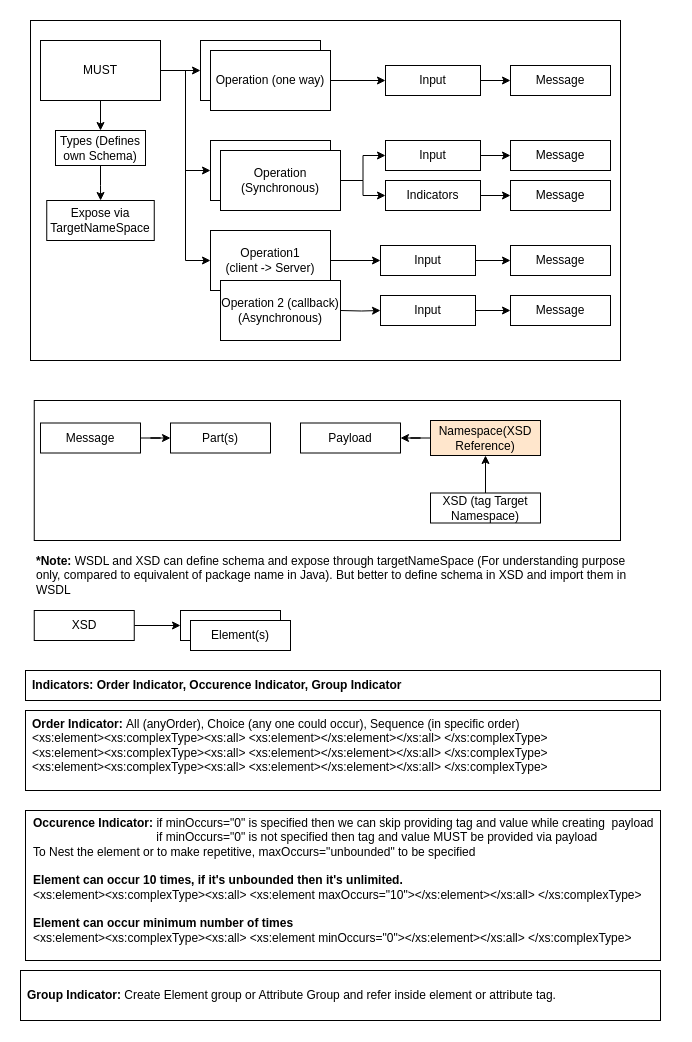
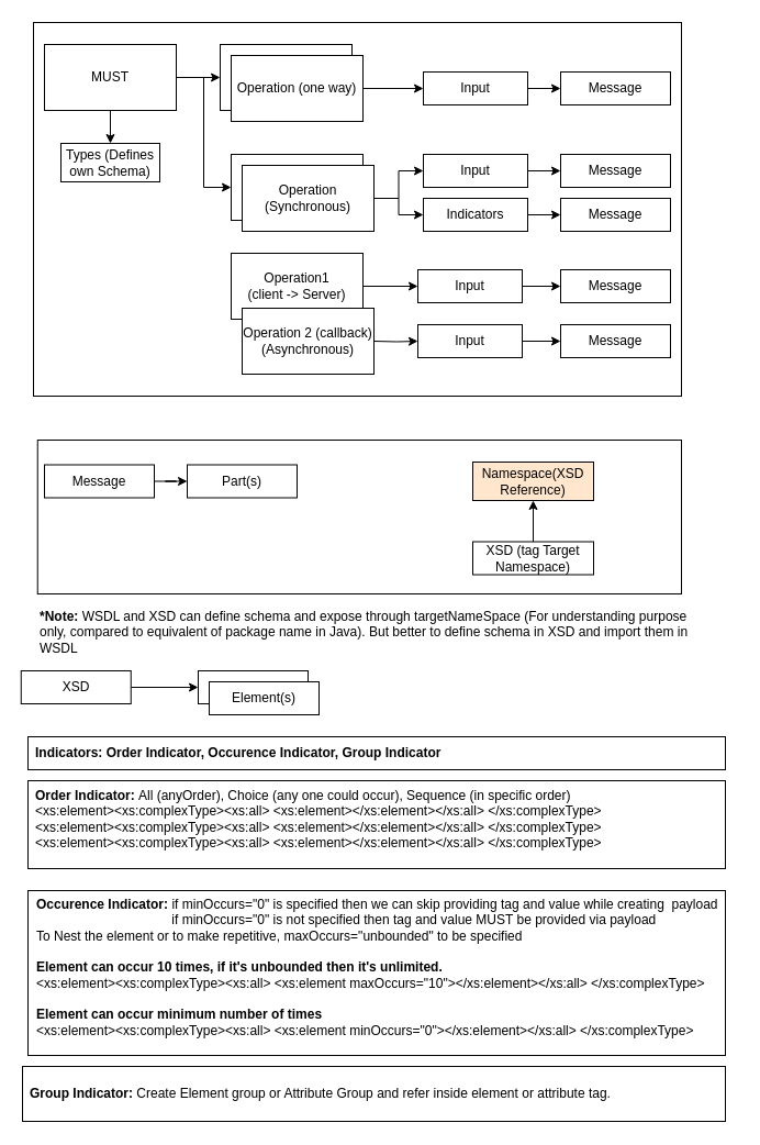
  <mxCell id="0" />
  <mxCell id="1" parent="0" />
  <mxCell id="2" value="" style="rounded=0;whiteSpace=wrap;html=1;" parent="1" vertex="1"><mxGeometry x="20" y="970" width="640" height="50" as="geometry" /></mxCell>
  <mxCell id="3" value="" style="rounded=0;whiteSpace=wrap;html=1;" parent="1" vertex="1"><mxGeometry x="25" y="810" width="635" height="150" as="geometry" /></mxCell>
  <mxCell id="4" value="" style="rounded=0;whiteSpace=wrap;html=1;" parent="1" vertex="1"><mxGeometry x="25" y="710" width="635" height="80" as="geometry" /></mxCell>
  <mxCell id="5" value="" style="rounded=0;whiteSpace=wrap;html=1;" parent="1" vertex="1"><mxGeometry x="25" y="670" width="635" height="30" as="geometry" /></mxCell>
  <mxCell id="6" value="" style="rounded=0;whiteSpace=wrap;html=1;" parent="1" vertex="1"><mxGeometry x="30" y="20" width="590" height="340" as="geometry" /></mxCell>
  <mxCell id="7" value="" style="rounded=0;whiteSpace=wrap;html=1;" parent="1" vertex="1"><mxGeometry x="33.75" y="400" width="586.25" height="140" as="geometry" /></mxCell>
  <mxCell id="8" style="edgeStyle=orthogonalEdgeStyle;rounded=0;orthogonalLoop=1;jettySize=auto;html=1;entryX=0;entryY=0.5;entryDx=0;entryDy=0;" parent="1" source="12" target="16" edge="1"><mxGeometry relative="1" as="geometry" /></mxCell>
  <mxCell id="9" style="edgeStyle=orthogonalEdgeStyle;rounded=0;orthogonalLoop=1;jettySize=auto;html=1;" parent="1" source="12" target="13" edge="1"><mxGeometry relative="1" as="geometry" /></mxCell>
- <mxCell id="10" style="edgeStyle=orthogonalEdgeStyle;rounded=0;orthogonalLoop=1;jettySize=auto;html=1;entryX=0;entryY=0.5;entryDx=0;entryDy=0;" parent="1" source="12" target="21" edge="1"><mxGeometry relative="1" as="geometry" /></mxCell>
  <mxCell id="11" value="" style="edgeStyle=orthogonalEdgeStyle;rounded=0;orthogonalLoop=1;jettySize=auto;html=1;" parent="1" source="12" target="40" edge="1"><mxGeometry relative="1" as="geometry" /></mxCell>
  <mxCell id="12" value="MUST" style="rounded=0;whiteSpace=wrap;html=1;" parent="1" vertex="1"><mxGeometry x="40" y="40" width="120" height="60" as="geometry" /></mxCell>
  <mxCell id="13" value="" style="rounded=0;whiteSpace=wrap;html=1;" parent="1" vertex="1"><mxGeometry x="200" y="40" width="120" height="60" as="geometry" /></mxCell>
  <mxCell id="14" value="" style="edgeStyle=orthogonalEdgeStyle;rounded=0;orthogonalLoop=1;jettySize=auto;html=1;" parent="1" source="15" target="24" edge="1"><mxGeometry relative="1" as="geometry" /></mxCell>
  <mxCell id="15" value="Operation (one way)" style="rounded=0;whiteSpace=wrap;html=1;" parent="1" vertex="1"><mxGeometry x="210" y="50" width="120" height="60" as="geometry" /></mxCell>
  <mxCell id="16" value="" style="rounded=0;whiteSpace=wrap;html=1;" parent="1" vertex="1"><mxGeometry x="210" y="140" width="120" height="60" as="geometry" /></mxCell>
  <mxCell id="17" style="edgeStyle=orthogonalEdgeStyle;rounded=0;orthogonalLoop=1;jettySize=auto;html=1;entryX=0;entryY=0.5;entryDx=0;entryDy=0;" parent="1" source="19" target="28" edge="1"><mxGeometry relative="1" as="geometry" /></mxCell>
  <mxCell id="18" style="edgeStyle=orthogonalEdgeStyle;rounded=0;orthogonalLoop=1;jettySize=auto;html=1;entryX=0;entryY=0.5;entryDx=0;entryDy=0;" parent="1" source="19" target="26" edge="1"><mxGeometry relative="1" as="geometry" /></mxCell>
  <mxCell id="19" value="Operation (Synchronous)" style="rounded=0;whiteSpace=wrap;html=1;" parent="1" vertex="1"><mxGeometry x="220" y="150" width="120" height="60" as="geometry" /></mxCell>
  <mxCell id="20" value="" style="edgeStyle=orthogonalEdgeStyle;rounded=0;orthogonalLoop=1;jettySize=auto;html=1;" parent="1" source="21" target="34" edge="1"><mxGeometry relative="1" as="geometry" /></mxCell>
  <mxCell id="21" value="Operation1&lt;br&gt;(client -&amp;gt; Server)" style="rounded=0;whiteSpace=wrap;html=1;" parent="1" vertex="1"><mxGeometry x="210" y="230" width="120" height="60" as="geometry" /></mxCell>
  <mxCell id="22" value="Operation 2 (callback) (Asynchronous)" style="rounded=0;whiteSpace=wrap;html=1;" parent="1" vertex="1"><mxGeometry x="220" y="280" width="120" height="60" as="geometry" /></mxCell>
  <mxCell id="23" value="" style="edgeStyle=orthogonalEdgeStyle;rounded=0;orthogonalLoop=1;jettySize=auto;html=1;" parent="1" source="24" target="31" edge="1"><mxGeometry relative="1" as="geometry" /></mxCell>
  <mxCell id="24" value="Input" style="rounded=0;whiteSpace=wrap;html=1;" parent="1" vertex="1"><mxGeometry x="385" y="65" width="95" height="30" as="geometry" /></mxCell>
  <mxCell id="25" value="" style="edgeStyle=orthogonalEdgeStyle;rounded=0;orthogonalLoop=1;jettySize=auto;html=1;" parent="1" source="26" target="30" edge="1"><mxGeometry relative="1" as="geometry" /></mxCell>
  <mxCell id="26" value="Indicators" style="rounded=0;whiteSpace=wrap;html=1;" parent="1" vertex="1"><mxGeometry x="385" y="180" width="95" height="30" as="geometry" /></mxCell>
  <mxCell id="27" style="edgeStyle=orthogonalEdgeStyle;rounded=0;orthogonalLoop=1;jettySize=auto;html=1;" parent="1" source="28" target="29" edge="1"><mxGeometry relative="1" as="geometry" /></mxCell>
  <mxCell id="28" value="Input" style="rounded=0;whiteSpace=wrap;html=1;" parent="1" vertex="1"><mxGeometry x="385" y="140" width="95" height="30" as="geometry" /></mxCell>
  <mxCell id="29" value="Message" style="rounded=0;whiteSpace=wrap;html=1;" parent="1" vertex="1"><mxGeometry x="510" y="140" width="100" height="30" as="geometry" /></mxCell>
  <mxCell id="30" value="Message" style="rounded=0;whiteSpace=wrap;html=1;" parent="1" vertex="1"><mxGeometry x="510" y="180" width="100" height="30" as="geometry" /></mxCell>
  <mxCell id="31" value="Message" style="rounded=0;whiteSpace=wrap;html=1;" parent="1" vertex="1"><mxGeometry x="510" y="65" width="100" height="30" as="geometry" /></mxCell>
  <mxCell id="32" value="Message" style="rounded=0;whiteSpace=wrap;html=1;" parent="1" vertex="1"><mxGeometry x="510" y="245" width="100" height="30" as="geometry" /></mxCell>
  <mxCell id="33" value="" style="edgeStyle=orthogonalEdgeStyle;rounded=0;orthogonalLoop=1;jettySize=auto;html=1;" parent="1" source="34" target="32" edge="1"><mxGeometry relative="1" as="geometry" /></mxCell>
  <mxCell id="34" value="Input" style="rounded=0;whiteSpace=wrap;html=1;" parent="1" vertex="1"><mxGeometry x="380" y="245" width="95" height="30" as="geometry" /></mxCell>
  <mxCell id="35" value="" style="edgeStyle=orthogonalEdgeStyle;rounded=0;orthogonalLoop=1;jettySize=auto;html=1;" parent="1" target="38" edge="1"><mxGeometry relative="1" as="geometry"><mxPoint x="340" y="310" as="sourcePoint" /></mxGeometry></mxCell>
  <mxCell id="36" value="Message" style="rounded=0;whiteSpace=wrap;html=1;" parent="1" vertex="1"><mxGeometry x="510" y="295" width="100" height="30" as="geometry" /></mxCell>
  <mxCell id="37" value="" style="edgeStyle=orthogonalEdgeStyle;rounded=0;orthogonalLoop=1;jettySize=auto;html=1;" parent="1" source="38" target="36" edge="1"><mxGeometry relative="1" as="geometry" /></mxCell>
  <mxCell id="38" value="Input" style="rounded=0;whiteSpace=wrap;html=1;" parent="1" vertex="1"><mxGeometry x="380" y="295" width="95" height="30" as="geometry" /></mxCell>
- <mxCell id="39" value="" style="edgeStyle=orthogonalEdgeStyle;rounded=0;orthogonalLoop=1;jettySize=auto;html=1;" parent="1" source="40" target="41" edge="1"><mxGeometry relative="1" as="geometry" /></mxCell>
  <mxCell id="40" value="Types (Defines own Schema)" style="rounded=0;whiteSpace=wrap;html=1;" parent="1" vertex="1"><mxGeometry x="55" y="130" width="90" height="35" as="geometry" /></mxCell>
- <mxCell id="41" value="Expose via TargetNameSpace" style="rounded=0;whiteSpace=wrap;html=1;" parent="1" vertex="1"><mxGeometry x="46.25" y="200" width="107.5" height="40" as="geometry" /></mxCell>
  <mxCell id="42" value="" style="edgeStyle=orthogonalEdgeStyle;rounded=0;orthogonalLoop=1;jettySize=auto;html=1;" parent="1" source="43" target="44" edge="1"><mxGeometry relative="1" as="geometry" /></mxCell>
  <mxCell id="43" value="Message" style="rounded=0;whiteSpace=wrap;html=1;" parent="1" vertex="1"><mxGeometry x="40" y="422.5" width="100" height="30" as="geometry" /></mxCell>
  <mxCell id="44" value="Part(s)" style="rounded=0;whiteSpace=wrap;html=1;" parent="1" vertex="1"><mxGeometry x="170" y="422.5" width="100" height="30" as="geometry" /></mxCell>
- <mxCell id="45" value="Payload" style="rounded=0;whiteSpace=wrap;html=1;" parent="1" vertex="1"><mxGeometry x="300" y="422.5" width="100" height="30" as="geometry" /></mxCell>
- <mxCell id="46" value="" style="edgeStyle=orthogonalEdgeStyle;rounded=0;orthogonalLoop=1;jettySize=auto;html=1;" parent="1" source="47" target="45" edge="1"><mxGeometry relative="1" as="geometry" /></mxCell>
  <mxCell id="47" value="Namespace(XSD Reference)" style="rounded=0;whiteSpace=wrap;html=1;fillColor=#ffe6cc;" parent="1" vertex="1"><mxGeometry x="430" y="420" width="110" height="35" as="geometry" /></mxCell>
  <mxCell id="48" value="" style="edgeStyle=orthogonalEdgeStyle;rounded=0;orthogonalLoop=1;jettySize=auto;html=1;" parent="1" source="49" target="47" edge="1"><mxGeometry relative="1" as="geometry" /></mxCell>
  <mxCell id="49" value="XSD (tag Target Namespace)" style="rounded=0;whiteSpace=wrap;html=1;" parent="1" vertex="1"><mxGeometry x="430" y="492.5" width="110" height="30" as="geometry" /></mxCell>
  <mxCell id="50" value="&lt;b&gt;*Note:&lt;/b&gt; WSDL and XSD can define schema and expose through targetNameSpace (For understanding purpose only, compared to equivalent of package name in Java). But better to define schema in XSD and import them in WSDL" style="text;html=1;strokeColor=none;fillColor=none;align=left;verticalAlign=middle;whiteSpace=wrap;rounded=0;" parent="1" vertex="1"><mxGeometry x="33.75" y="550" width="596.25" height="50" as="geometry" /></mxCell>
  <mxCell id="51" value="" style="edgeStyle=orthogonalEdgeStyle;rounded=0;orthogonalLoop=1;jettySize=auto;html=1;entryX=0;entryY=0.5;entryDx=0;entryDy=0;entryPerimeter=0;" parent="1" source="52" target="53" edge="1"><mxGeometry relative="1" as="geometry" /></mxCell>
- <mxCell id="52" value="XSD" style="rounded=0;whiteSpace=wrap;html=1;" parent="1" vertex="1"><mxGeometry x="33.75" y="610" width="100" height="30" as="geometry" /></mxCell>
+ <mxCell id="52" value="XSD" style="rounded=0;whiteSpace=wrap;html=1;" parent="1" vertex="1"><mxGeometry x="18.75" y="610" width="100" height="30" as="geometry" /></mxCell>
  <mxCell id="53" value="Element(s)" style="rounded=0;whiteSpace=wrap;html=1;" parent="1" vertex="1"><mxGeometry x="180" y="610" width="100" height="30" as="geometry" /></mxCell>
  <mxCell id="54" value="Element(s)" style="rounded=0;whiteSpace=wrap;html=1;" parent="1" vertex="1"><mxGeometry x="190" y="620" width="100" height="30" as="geometry" /></mxCell>
  <mxCell id="55" value="&lt;b&gt;Occurence Indicator:&lt;/b&gt; if minOccurs=&quot;0&quot; is specified then we can skip providing tag and value while creating&amp;nbsp; payload&lt;br&gt;&amp;nbsp; &amp;nbsp; &amp;nbsp; &amp;nbsp; &amp;nbsp; &amp;nbsp; &amp;nbsp; &amp;nbsp; &amp;nbsp; &amp;nbsp; &amp;nbsp; &amp;nbsp; &amp;nbsp; &amp;nbsp; &amp;nbsp; &amp;nbsp; &amp;nbsp; &amp;nbsp; &amp;nbsp;if minOccurs=&quot;0&quot; is not specified then tag and value MUST be provided via payload&lt;br&gt;To Nest the element or to make repetitive, maxOccurs=&quot;unbounded&quot; to be specified&lt;br&gt;&lt;br&gt;&lt;b&gt;Element can occur 10 times, if it's unbounded then it's unlimited.&lt;/b&gt;&lt;br&gt;&amp;lt;xs:element&amp;gt;&amp;lt;xs:complexType&amp;gt;&amp;lt;xs:all&amp;gt; &amp;lt;xs:element maxOccurs=&quot;10&quot;&amp;gt;&amp;lt;/xs:element&amp;gt;&amp;lt;/xs:all&amp;gt; &amp;lt;/xs:complexType&amp;gt;&lt;br&gt;&lt;br&gt;&lt;b&gt;Element can occur minimum number of times&lt;/b&gt;&lt;br&gt;&amp;lt;xs:element&amp;gt;&amp;lt;xs:complexType&amp;gt;&amp;lt;xs:all&amp;gt; &amp;lt;xs:element minOccurs=&quot;0&quot;&amp;gt;&amp;lt;/xs:element&amp;gt;&amp;lt;/xs:all&amp;gt; &amp;lt;/xs:complexType&amp;gt;&lt;br&gt;" style="text;html=1;strokeColor=none;fillColor=none;align=left;verticalAlign=middle;whiteSpace=wrap;rounded=0;" parent="1" vertex="1"><mxGeometry x="30.94" y="810" width="638.12" height="140" as="geometry" /></mxCell>
  <mxCell id="56" value="&lt;b&gt;Indicators: Order Indicator, Occurence Indicator, Group Indicator&lt;/b&gt;" style="text;html=1;strokeColor=none;fillColor=none;align=left;verticalAlign=middle;whiteSpace=wrap;rounded=0;" parent="1" vertex="1"><mxGeometry x="30" y="670" width="580" height="30" as="geometry" /></mxCell>
  <mxCell id="57" value="&lt;b&gt;Order Indicator: &lt;/b&gt;All (anyOrder), Choice (any one could occur), Sequence (in specific order)&lt;br&gt;&amp;lt;xs:element&amp;gt;&amp;lt;xs:complexType&amp;gt;&amp;lt;xs:all&amp;gt; &amp;lt;xs:element&amp;gt;&amp;lt;/xs:element&amp;gt;&amp;lt;/xs:all&amp;gt; &amp;lt;/xs:complexType&amp;gt;&lt;br&gt;&amp;lt;xs:element&amp;gt;&amp;lt;xs:complexType&amp;gt;&amp;lt;xs:all&amp;gt; &amp;lt;xs:element&amp;gt;&amp;lt;/xs:element&amp;gt;&amp;lt;/xs:all&amp;gt; &amp;lt;/xs:complexType&amp;gt;&lt;br&gt;&amp;lt;xs:element&amp;gt;&amp;lt;xs:complexType&amp;gt;&amp;lt;xs:all&amp;gt; &amp;lt;xs:element&amp;gt;&amp;lt;/xs:element&amp;gt;&amp;lt;/xs:all&amp;gt; &amp;lt;/xs:complexType&amp;gt;" style="text;html=1;strokeColor=none;fillColor=none;align=left;verticalAlign=middle;whiteSpace=wrap;rounded=0;" parent="1" vertex="1"><mxGeometry x="30" y="710" width="600" height="70" as="geometry" /></mxCell>
  <mxCell id="58" value="&lt;b&gt;Group Indicator: &lt;/b&gt;Create Element group or Attribute Group and refer inside element or attribute tag." style="text;html=1;strokeColor=none;fillColor=none;align=left;verticalAlign=middle;whiteSpace=wrap;rounded=0;" parent="1" vertex="1"><mxGeometry x="25" y="980" width="635" height="30" as="geometry" /></mxCell>
